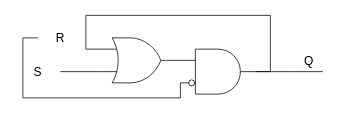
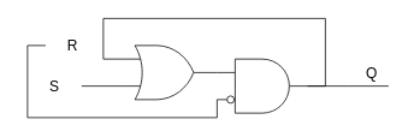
  <mxCell id="0" />
  <mxCell id="1" parent="0" />
  <mxCell id="2" style="edgeStyle=orthogonalEdgeStyle;rounded=0;orthogonalLoop=1;jettySize=auto;html=1;exitX=1;exitY=0.5;exitDx=0;exitDy=0;exitPerimeter=0;entryX=0;entryY=0.25;entryDx=0;entryDy=0;entryPerimeter=0;endArrow=none;endFill=0;" edge="1" parent="1" source="5" target="9"><mxGeometry relative="1" as="geometry" /></mxCell>
  <mxCell id="3" style="edgeStyle=orthogonalEdgeStyle;rounded=0;orthogonalLoop=1;jettySize=auto;html=1;exitX=0;exitY=0.25;exitDx=0;exitDy=0;exitPerimeter=0;endArrow=none;endFill=0;entryX=1;entryY=0.5;entryDx=0;entryDy=0;entryPerimeter=0;" edge="1" parent="1" source="5" target="9"><mxGeometry relative="1" as="geometry"><mxPoint x="250" y="-40" as="targetPoint" /><Array as="points"><mxPoint x="114" y="65" /><mxPoint x="114" y="20" /><mxPoint x="360" y="20" /><mxPoint x="360" y="95" /></Array></mxGeometry></mxCell>
  <mxCell id="4" style="edgeStyle=orthogonalEdgeStyle;rounded=0;orthogonalLoop=1;jettySize=auto;html=1;exitX=0;exitY=0.75;exitDx=0;exitDy=0;exitPerimeter=0;fontSize=16;endArrow=none;endFill=0;" edge="1" parent="1" source="5" target="10"><mxGeometry relative="1" as="geometry"><mxPoint x="0" y="95" as="targetPoint" /></mxGeometry></mxCell>
  <mxCell id="5" value="" style="verticalLabelPosition=bottom;shadow=0;dashed=0;align=center;html=1;verticalAlign=top;shape=mxgraph.electrical.logic_gates.logic_gate;operation=or;" vertex="1" parent="1"><mxGeometry x="134" y="50" width="100" height="60" as="geometry" /></mxCell>
  <mxCell id="6" style="edgeStyle=orthogonalEdgeStyle;rounded=0;orthogonalLoop=1;jettySize=auto;html=1;exitX=1;exitY=0.5;exitDx=0;exitDy=0;exitPerimeter=0;endArrow=none;endFill=0;" edge="1" parent="1" source="9"><mxGeometry relative="1" as="geometry"><mxPoint x="430" y="95" as="targetPoint" /></mxGeometry></mxCell>
  <mxCell id="7" value="Q" style="edgeLabel;html=1;align=center;verticalAlign=middle;resizable=0;points=[];fontSize=16;" vertex="1" connectable="0" parent="6"><mxGeometry x="-0.382" relative="1" as="geometry"><mxPoint x="42" y="-15" as="offset" /></mxGeometry></mxCell>
  <mxCell id="8" style="edgeStyle=orthogonalEdgeStyle;rounded=0;orthogonalLoop=1;jettySize=auto;html=1;exitX=0;exitY=0.75;exitDx=0;exitDy=0;exitPerimeter=0;fontSize=16;endArrow=none;endFill=0;" edge="1" parent="1" source="9" target="11"><mxGeometry relative="1" as="geometry"><mxPoint x="30" y="150" as="targetPoint" /><Array as="points"><mxPoint x="240" y="130" /><mxPoint x="30" y="130" /></Array></mxGeometry></mxCell>
  <mxCell id="9" value="" style="verticalLabelPosition=bottom;shadow=0;dashed=0;align=center;html=1;verticalAlign=top;shape=mxgraph.electrical.logic_gates.logic_gate;operation=and;" vertex="1" parent="1"><mxGeometry x="240" y="65" width="100" height="60" as="geometry" /></mxCell>
- <mxCell id="10" value="S" style="text;html=1;strokeColor=none;fillColor=none;align=center;verticalAlign=middle;whiteSpace=wrap;rounded=0;fontSize=16;" vertex="1" parent="1"><mxGeometry x="20" y="80" width="60" height="30" as="geometry" /></mxCell>
+ <mxCell id="10" value="S" style="text;html=1;strokeColor=none;fillColor=none;align=center;verticalAlign=middle;whiteSpace=wrap;rounded=0;fontSize=16;" vertex="1" parent="1"><mxGeometry x="30" y="80" width="60" height="30" as="geometry" /></mxCell>
  <mxCell id="11" value="R" style="text;html=1;strokeColor=none;fillColor=none;align=center;verticalAlign=middle;whiteSpace=wrap;rounded=0;fontSize=16;" vertex="1" parent="1"><mxGeometry x="50" y="35" width="60" height="30" as="geometry" /></mxCell>
  <mxCell id="12" value="" style="verticalLabelPosition=bottom;shadow=0;dashed=0;align=center;html=1;verticalAlign=top;shape=mxgraph.electrical.logic_gates.inverting_contact;fontSize=16;" vertex="1" parent="1"><mxGeometry x="250" y="105" width="10" height="10" as="geometry" /></mxCell>
